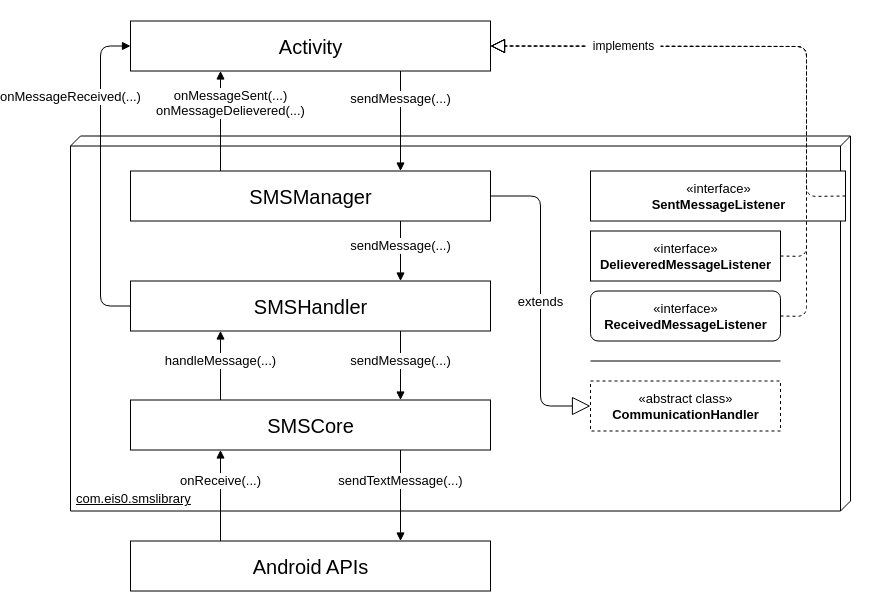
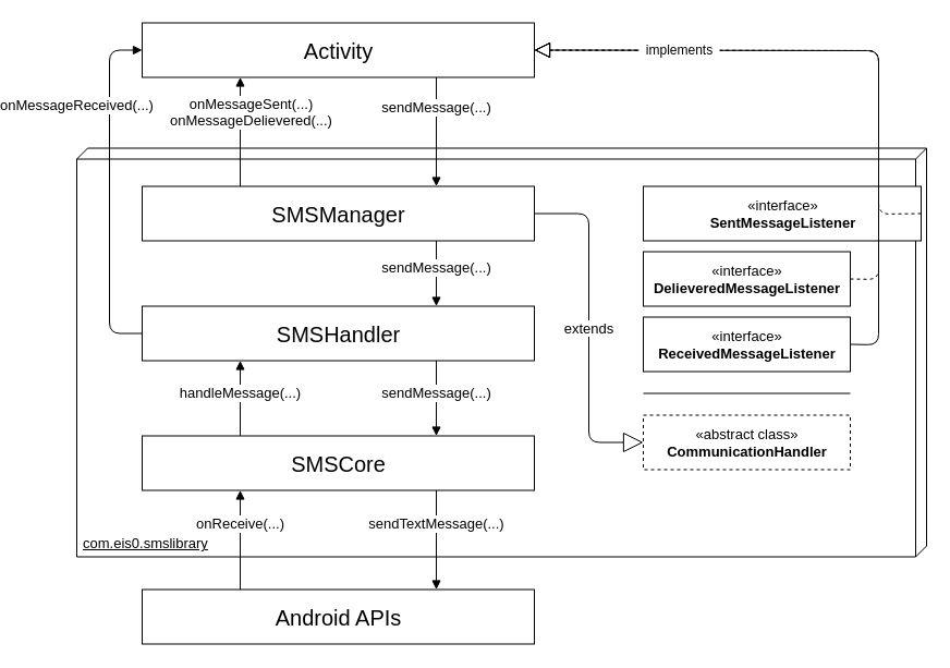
  <mxCell id="0" />
  <mxCell id="1" parent="0" />
  <mxCell id="2" value="com.eis0.smslibrary" style="verticalAlign=bottom;align=left;spacingTop=8;spacingLeft=4;spacingRight=12;shape=cube;size=10;direction=south;fontStyle=4;html=1;fontSize=13;spacingBottom=2;" vertex="1" parent="1"><mxGeometry x="20" y="135.5" width="780" height="375" as="geometry" /></mxCell>
  <mxCell id="3" value="Android APIs" style="html=1;fontSize=20;" vertex="1" parent="1"><mxGeometry x="80" y="540.5" width="360" height="50" as="geometry" /></mxCell>
  <mxCell id="4" value="SMSCore" style="html=1;fontSize=20;" vertex="1" parent="1"><mxGeometry x="80" y="399.5" width="360" height="50" as="geometry" /></mxCell>
  <mxCell id="5" value="SMSHandler" style="html=1;fontSize=20;" vertex="1" parent="1"><mxGeometry x="80" y="280.5" width="360" height="50" as="geometry" /></mxCell>
  <mxCell id="6" value="onReceive(...)" style="html=1;verticalAlign=bottom;endArrow=block;entryX=0.25;entryY=1;entryDx=0;entryDy=0;exitX=0.25;exitY=0;exitDx=0;exitDy=0;fontSize=13;" edge="1" parent="1" source="3" target="4"><mxGeometry x="0.099" width="80" relative="1" as="geometry"><mxPoint x="80" y="590.5" as="sourcePoint" /><mxPoint x="160" y="590.5" as="targetPoint" /><mxPoint as="offset" /></mxGeometry></mxCell>
  <mxCell id="7" value="sendTextMessage(...)" style="html=1;verticalAlign=bottom;endArrow=block;entryX=0.75;entryY=0;entryDx=0;entryDy=0;exitX=0.75;exitY=1;exitDx=0;exitDy=0;fontSize=13;" edge="1" parent="1" source="4" target="3"><mxGeometry x="-0.099" width="80" relative="1" as="geometry"><mxPoint x="180" y="528.5" as="sourcePoint" /><mxPoint x="180" y="459.5" as="targetPoint" /><mxPoint as="offset" /></mxGeometry></mxCell>
  <mxCell id="8" value="handleMessage(...)" style="html=1;verticalAlign=bottom;endArrow=block;entryX=0.25;entryY=1;entryDx=0;entryDy=0;exitX=0.25;exitY=0;exitDx=0;exitDy=0;fontSize=13;" edge="1" parent="1" source="4" target="5"><mxGeometry x="-0.159" width="80" relative="1" as="geometry"><mxPoint x="180" y="590.5" as="sourcePoint" /><mxPoint x="180" y="459.5" as="targetPoint" /><mxPoint as="offset" /></mxGeometry></mxCell>
  <mxCell id="9" value="sendMessage(...)" style="html=1;verticalAlign=bottom;endArrow=block;entryX=0.75;entryY=0;entryDx=0;entryDy=0;exitX=0.75;exitY=1;exitDx=0;exitDy=0;fontSize=13;" edge="1" parent="1" source="5" target="4"><mxGeometry x="0.159" width="80" relative="1" as="geometry"><mxPoint x="180" y="409.5" as="sourcePoint" /><mxPoint x="180" y="340.5" as="targetPoint" /><mxPoint as="offset" /></mxGeometry></mxCell>
  <mxCell id="10" value="SMSManager" style="html=1;fontSize=20;" vertex="1" parent="1"><mxGeometry x="80" y="170.5" width="360" height="50" as="geometry" /></mxCell>
  <mxCell id="11" value="sendMessage(...)" style="html=1;verticalAlign=bottom;endArrow=block;entryX=0.75;entryY=0;entryDx=0;entryDy=0;exitX=0.75;exitY=1;exitDx=0;exitDy=0;fontSize=13;" edge="1" parent="1" source="10" target="5"><mxGeometry x="0.159" width="80" relative="1" as="geometry"><mxPoint x="500" y="261.5" as="sourcePoint" /><mxPoint x="500" y="330.5" as="targetPoint" /><mxPoint as="offset" /></mxGeometry></mxCell>
  <mxCell id="12" value="Activity" style="html=1;fontSize=20;" vertex="1" parent="1"><mxGeometry x="80" y="20.5" width="360" height="50" as="geometry" /></mxCell>
  <mxCell id="13" value="sendMessage(...)" style="html=1;verticalAlign=bottom;endArrow=block;entryX=0.75;entryY=0;entryDx=0;entryDy=0;exitX=0.75;exitY=1;exitDx=0;exitDy=0;fontSize=13;" edge="1" parent="1" source="12" target="10"><mxGeometry x="-0.25" width="80" relative="1" as="geometry"><mxPoint x="360" y="230.5" as="sourcePoint" /><mxPoint x="360" y="290.5" as="targetPoint" /><mxPoint as="offset" /></mxGeometry></mxCell>
  <mxCell id="14" value="onMessageReceived(...)" style="html=1;verticalAlign=bottom;endArrow=block;entryX=0;entryY=0.5;entryDx=0;entryDy=0;fontSize=13;exitX=0;exitY=0.5;exitDx=0;exitDy=0;" edge="1" parent="1" source="5" target="12"><mxGeometry x="0.433" y="30" width="80" relative="1" as="geometry"><mxPoint x="-140" y="220.5" as="sourcePoint" /><mxPoint x="180" y="340.5" as="targetPoint" /><mxPoint as="offset" /><Array as="points"><mxPoint x="50" y="305.5" /><mxPoint x="50" y="45.5" /></Array></mxGeometry></mxCell>
  <mxCell id="15" value="onMessageSent(...)&lt;br&gt;onMessageDelievered(...)" style="html=1;verticalAlign=bottom;endArrow=block;entryX=0.25;entryY=1;entryDx=0;entryDy=0;exitX=0.25;exitY=0;exitDx=0;exitDy=0;fontSize=13;" edge="1" parent="1" source="10" target="12"><mxGeometry y="-10" width="80" relative="1" as="geometry"><mxPoint x="180" y="409.5" as="sourcePoint" /><mxPoint x="180" y="340.5" as="targetPoint" /><mxPoint as="offset" /></mxGeometry></mxCell>
- <mxCell id="16" value="«interface»&lt;br&gt;&lt;b&gt;ReceivedMessageListener&lt;/b&gt;" style="html=1;fontSize=13;align=center;rounded=1;" vertex="1" parent="1"><mxGeometry x="540" y="290.5" width="190" height="50" as="geometry" /></mxCell>
+ <mxCell id="16" value="«interface»&lt;br&gt;&lt;b&gt;ReceivedMessageListener&lt;/b&gt;" style="html=1;fontSize=13;align=center;" vertex="1" parent="1"><mxGeometry x="540" y="290.5" width="190" height="50" as="geometry" /></mxCell>
  <mxCell id="17" value="«interface»&lt;br&gt;&lt;b&gt;SentMessageListener&lt;/b&gt;" style="html=1;fontSize=13;align=center;" vertex="1" parent="1"><mxGeometry x="540" y="170.5" width="255" height="50" as="geometry" /></mxCell>
  <mxCell id="18" value="«interface»&lt;br&gt;&lt;b&gt;DelieveredMessageListener&lt;/b&gt;" style="html=1;fontSize=13;align=center;" vertex="1" parent="1"><mxGeometry x="540" y="230.5" width="190" height="50" as="geometry" /></mxCell>
  <mxCell id="19" value="«abstract class»&lt;br&gt;&lt;b&gt;CommunicationHandler&lt;/b&gt;" style="html=1;fontSize=13;align=center;dashed=1;" vertex="1" parent="1"><mxGeometry x="540" y="380.5" width="190" height="50" as="geometry" /></mxCell>
  <mxCell id="20" value="extends" style="endArrow=block;endSize=16;endFill=0;html=1;fontSize=13;exitX=1;exitY=0.5;exitDx=0;exitDy=0;entryX=0;entryY=0.5;entryDx=0;entryDy=0;" edge="1" parent="1" source="10" target="19"><mxGeometry width="160" relative="1" as="geometry"><mxPoint x="-50" y="610.5" as="sourcePoint" /><mxPoint x="110" y="610.5" as="targetPoint" /><Array as="points"><mxPoint x="490" y="195.5" /><mxPoint x="490" y="405.5" /></Array></mxGeometry></mxCell>
  <mxCell id="21" value="" style="line;strokeWidth=1;fillColor=none;align=left;verticalAlign=middle;spacingTop=-1;spacingLeft=3;spacingRight=3;rotatable=0;labelPosition=right;points=[];portConstraint=eastwest;fontSize=13;" vertex="1" parent="1"><mxGeometry x="540" y="356.5" width="190" height="8" as="geometry" /></mxCell>
  <mxCell id="22" value="" style="endArrow=block;dashed=1;endFill=0;endSize=12;html=1;exitX=1;exitY=0.5;exitDx=0;exitDy=0;entryX=1;entryY=0.5;entryDx=0;entryDy=0;" edge="1" parent="1" source="18" target="12"><mxGeometry width="160" relative="1" as="geometry"><mxPoint x="-54" y="613" as="sourcePoint" /><mxPoint x="106" y="613" as="targetPoint" /><Array as="points"><mxPoint x="756" y="256" /><mxPoint x="756" y="46" /></Array></mxGeometry></mxCell>
- <mxCell id="23" value="" style="endArrow=block;dashed=1;endFill=0;endSize=12;html=1;entryX=1;entryY=0.5;entryDx=0;entryDy=0;exitX=1;exitY=0.5;exitDx=0;exitDy=0;" edge="1" parent="1" source="16" target="12"><mxGeometry width="160" relative="1" as="geometry"><mxPoint x="-54" y="613" as="sourcePoint" /><mxPoint x="106" y="613" as="targetPoint" /><Array as="points"><mxPoint x="756" y="316" /><mxPoint x="756" y="46" /></Array></mxGeometry></mxCell>
+ <mxCell id="23" value="" style="endArrow=block;dashed=0;endFill=0;endSize=12;html=1;entryX=1;entryY=0.5;entryDx=0;entryDy=0;exitX=1;exitY=0.5;exitDx=0;exitDy=0;" edge="1" parent="1" source="16" target="12"><mxGeometry width="160" relative="1" as="geometry"><mxPoint x="-54" y="613" as="sourcePoint" /><mxPoint x="106" y="613" as="targetPoint" /><Array as="points"><mxPoint x="756" y="316" /><mxPoint x="756" y="46" /></Array></mxGeometry></mxCell>
  <mxCell id="24" value="" style="endArrow=block;dashed=1;endFill=0;endSize=12;html=1;entryX=1;entryY=0.5;entryDx=0;entryDy=0;exitX=1;exitY=0.5;exitDx=0;exitDy=0;" edge="1" parent="1" source="17" target="12"><mxGeometry width="160" relative="1" as="geometry"><mxPoint x="-54" y="613" as="sourcePoint" /><mxPoint x="106" y="613" as="targetPoint" /><Array as="points"><mxPoint x="756" y="196" /><mxPoint x="756" y="46" /></Array></mxGeometry></mxCell>
  <mxCell id="25" value="implements" style="html=1;fillColor=#ffffff;strokeColor=none;" vertex="1" parent="1"><mxGeometry x="536" y="37" width="74" height="18" as="geometry" /></mxCell>
